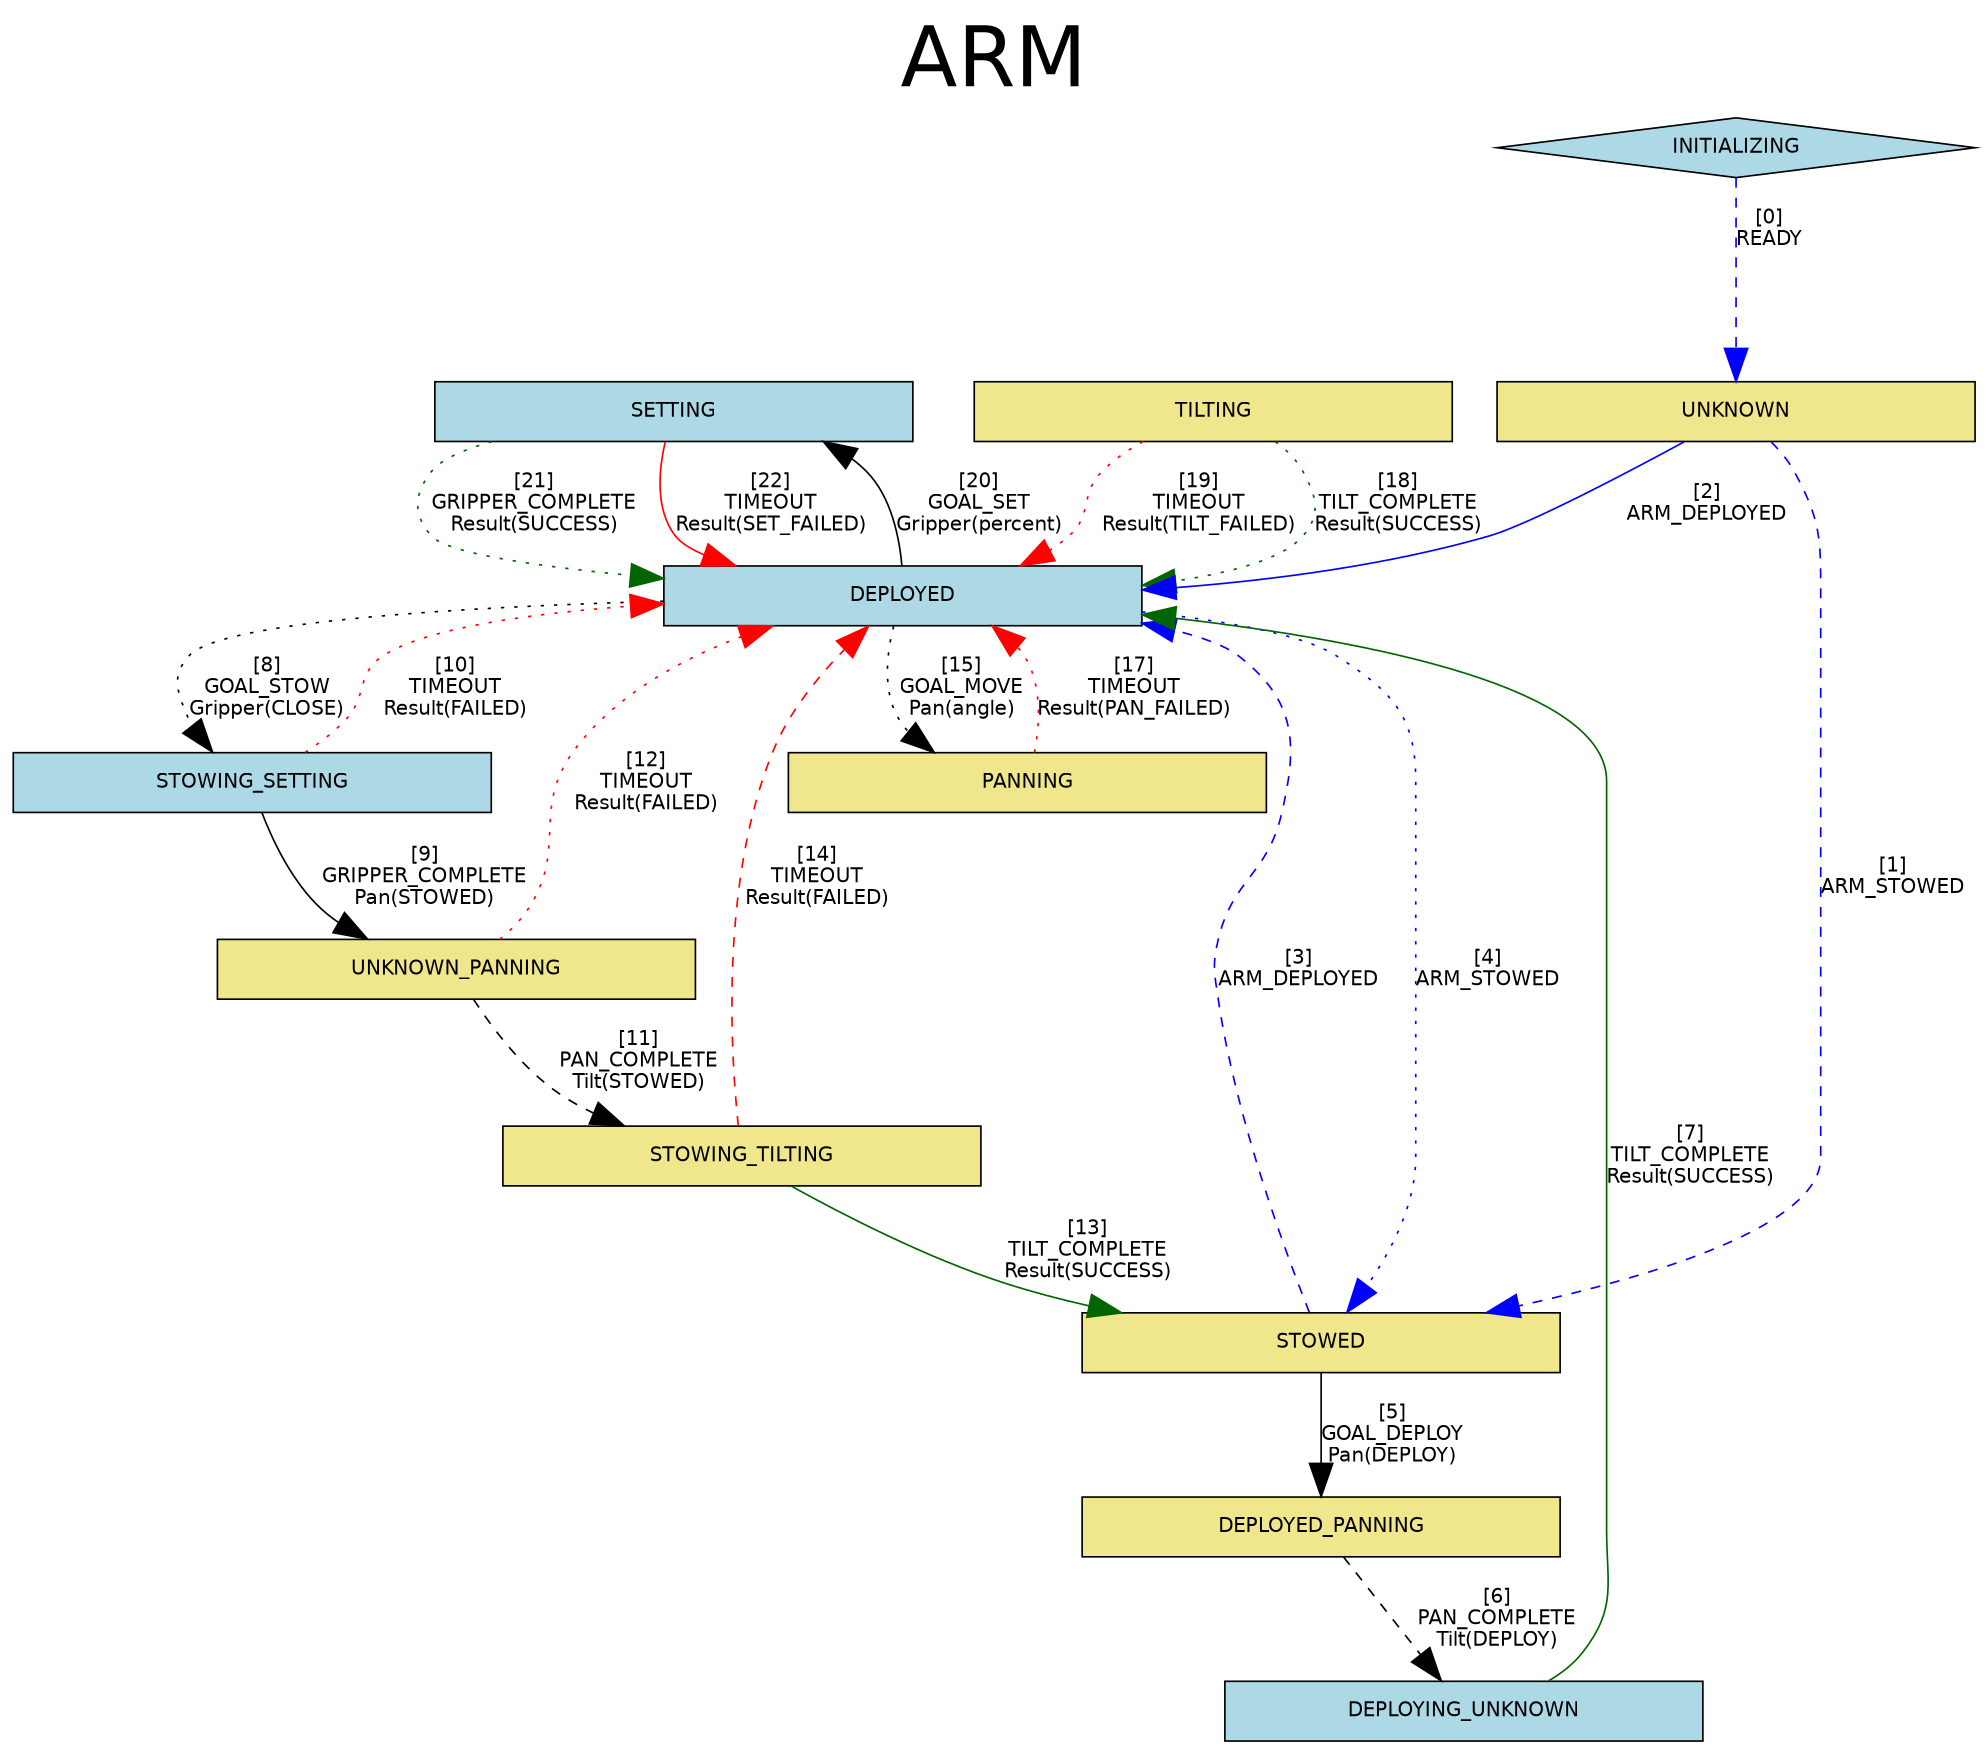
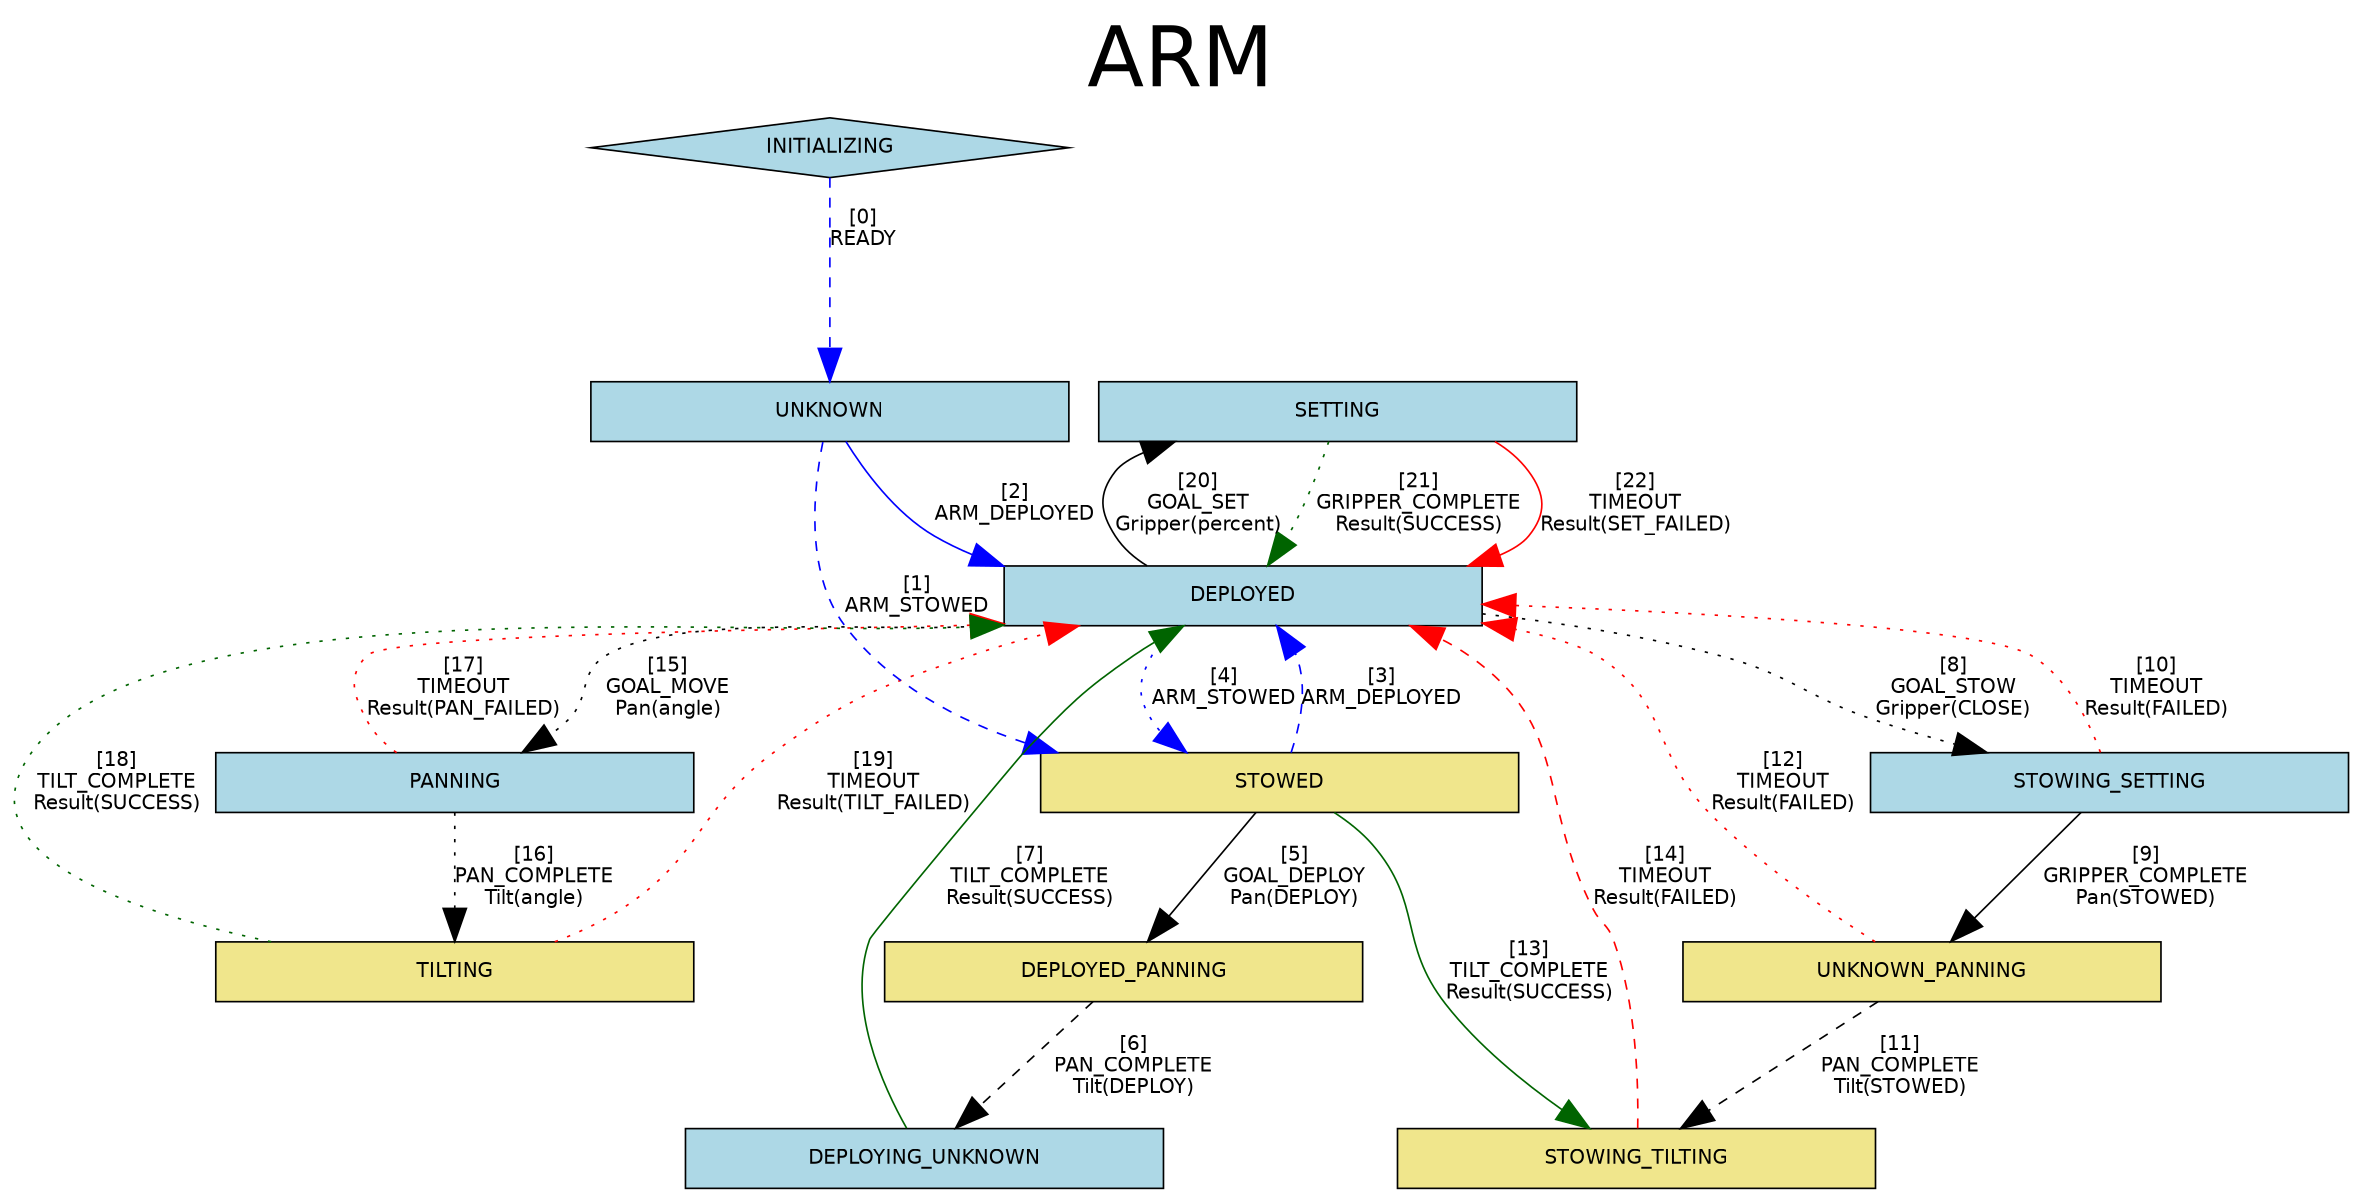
  digraph {
    fontname=helvetica
    fontsize=50
    label="ARM\n"
    labelloc=t
    node [color=black fillcolor=lightblue fontname=helvetica fontsize=12 shape=box style=filled]
    edge [arrowsize=2 fontname=helvetica fontsize=12 style=dotted weight=2.]
    SETTING [width=4]
    DEPLOYED [width=4]
-   PANNING [fillcolor=khaki width=4]
+   PANNING [width=4]
    STOWED [fillcolor=khaki width=4]
    STOWING_SETTING [width=4]
    TILTING [fillcolor=khaki width=4]
    INITIALIZING [shape=diamond width=4]
-   UNKNOWN [fillcolor=khaki width=4]
+   UNKNOWN [width=4]
    n9 [fillcolor=khaki label=DEPLOYED_PANNING width=4]
    n10 [fillcolor=khaki label=UNKNOWN_PANNING width=4]
    n11 [label=DEPLOYING_UNKNOWN width=4]
    STOWING_TILTING [fillcolor=khaki width=4]
    subgraph cluster_1 {
      style=invis
      SETTING
    }
    SETTING -> DEPLOYED [color=darkgreen label="[21]\nGRIPPER_COMPLETE\nResult(SUCCESS)"]
    SETTING -> DEPLOYED [color=red label="[22]\nTIMEOUT\nResult(SET_FAILED)" style=solid]
    DEPLOYED -> SETTING [label="[20]\nGOAL_SET\nGripper(percent)" style=solid]
    DEPLOYED -> PANNING [label="[15]\nGOAL_MOVE\nPan(angle)"]
    DEPLOYED -> STOWED [color=blue label="[4]\nARM_STOWED"]
    DEPLOYED -> STOWING_SETTING [label="[8]\nGOAL_STOW\nGripper(CLOSE)"]
    PANNING -> DEPLOYED [color=red label="[17]\nTIMEOUT\nResult(PAN_FAILED)"]
+   PANNING -> TILTING [label="[16]\nPAN_COMPLETE\nTilt(angle)"]
    STOWED -> DEPLOYED [color=blue label="[3]\nARM_DEPLOYED" style=dashed]
    STOWED -> n9 [label="[5]\nGOAL_DEPLOY\nPan(DEPLOY)" style=solid]
    STOWING_SETTING -> DEPLOYED [color=red label="[10]\nTIMEOUT\nResult(FAILED)"]
    STOWING_SETTING -> n10 [color=black label="[9]\nGRIPPER_COMPLETE\nPan(STOWED)" style=solid]
    TILTING -> DEPLOYED [color=darkgreen label="[18]\nTILT_COMPLETE\nResult(SUCCESS)"]
    TILTING -> DEPLOYED [color=red label="[19]\nTIMEOUT\nResult(TILT_FAILED)"]
    INITIALIZING -> UNKNOWN [color=blue label="[0]\nREADY" style=dashed]
    UNKNOWN -> DEPLOYED [color=blue label="[2]\nARM_DEPLOYED" style=solid]
    UNKNOWN -> STOWED [color=blue label="[1]\nARM_STOWED" style=dashed]
    n9 -> n11 [label="[6]\nPAN_COMPLETE\nTilt(DEPLOY)" style=dashed]
    n10 -> DEPLOYED [color=red label="[12]\nTIMEOUT\nResult(FAILED)"]
    n10 -> STOWING_TILTING [color=black label="[11]\nPAN_COMPLETE\nTilt(STOWED)" style=dashed]
    n11 -> DEPLOYED [color=darkgreen label="[7]\nTILT_COMPLETE\nResult(SUCCESS)" style=solid]
    STOWING_TILTING -> DEPLOYED [color=red label="[14]\nTIMEOUT\nResult(FAILED)" style=dashed]
-   STOWING_TILTING -> STOWED [color=darkgreen label="[13]\nTILT_COMPLETE\nResult(SUCCESS)" style=solid]
+   STOWED -> STOWING_TILTING [color=darkgreen label="[13]\nTILT_COMPLETE\nResult(SUCCESS)" style=solid]
  }
